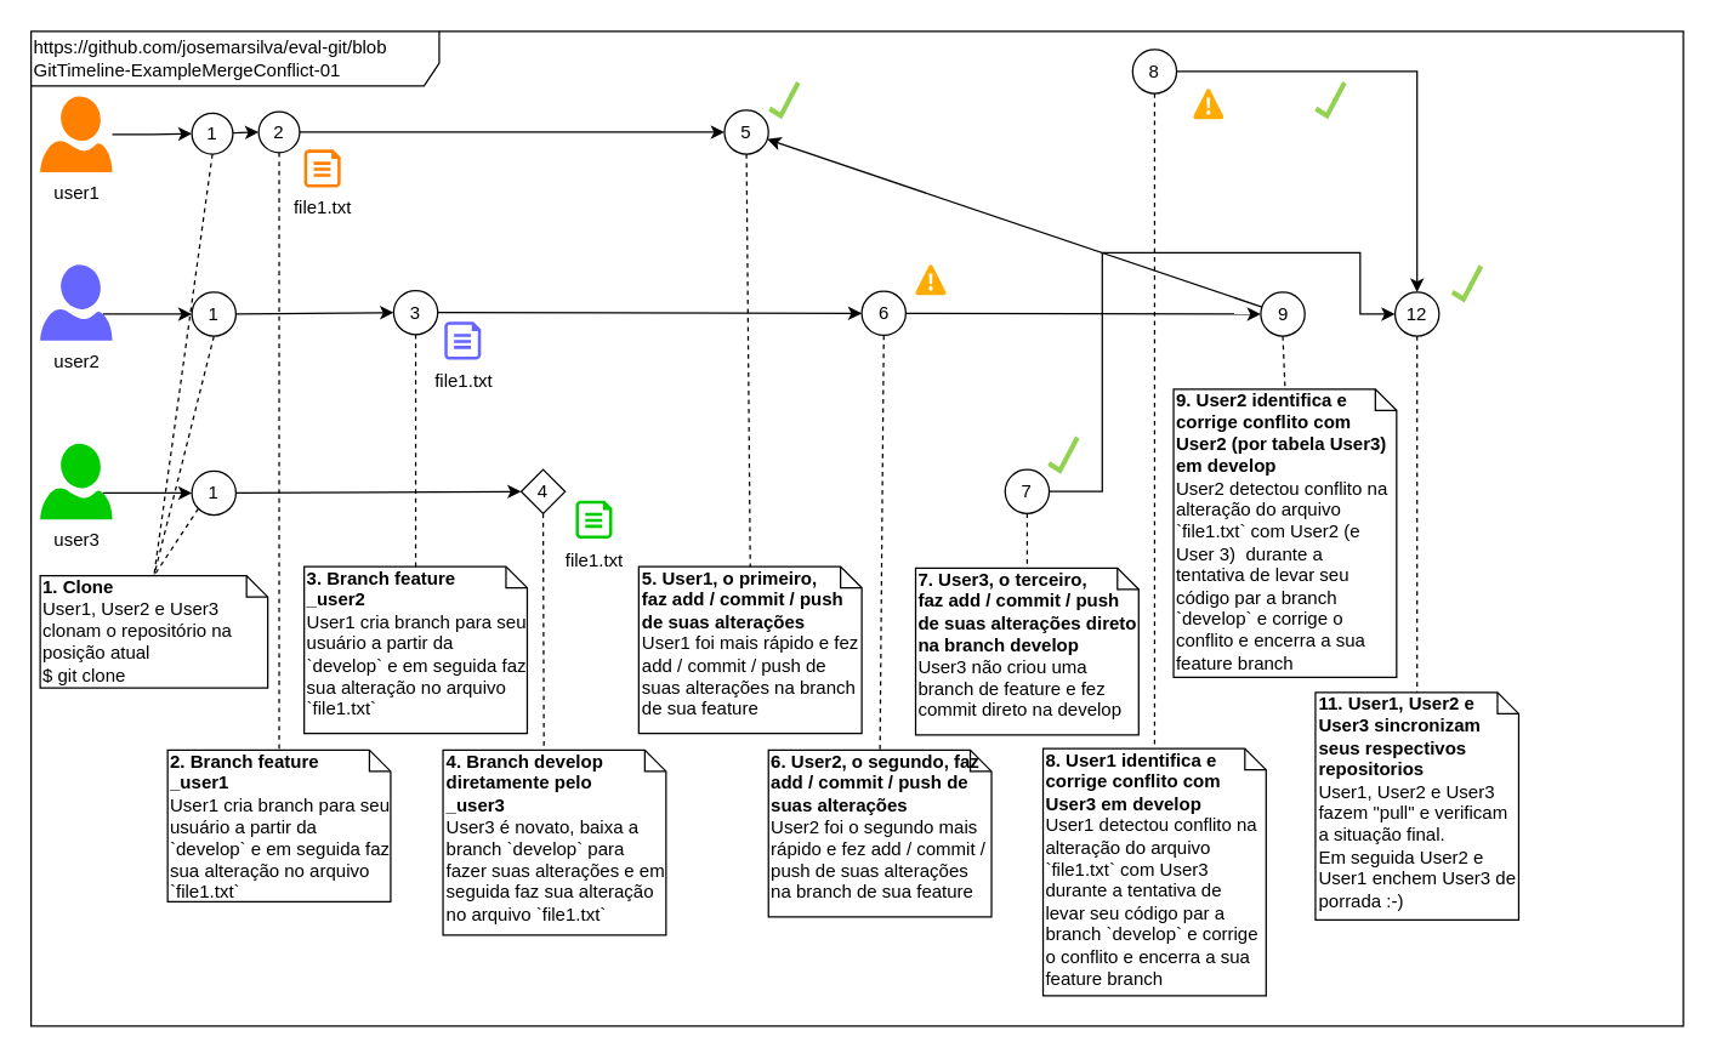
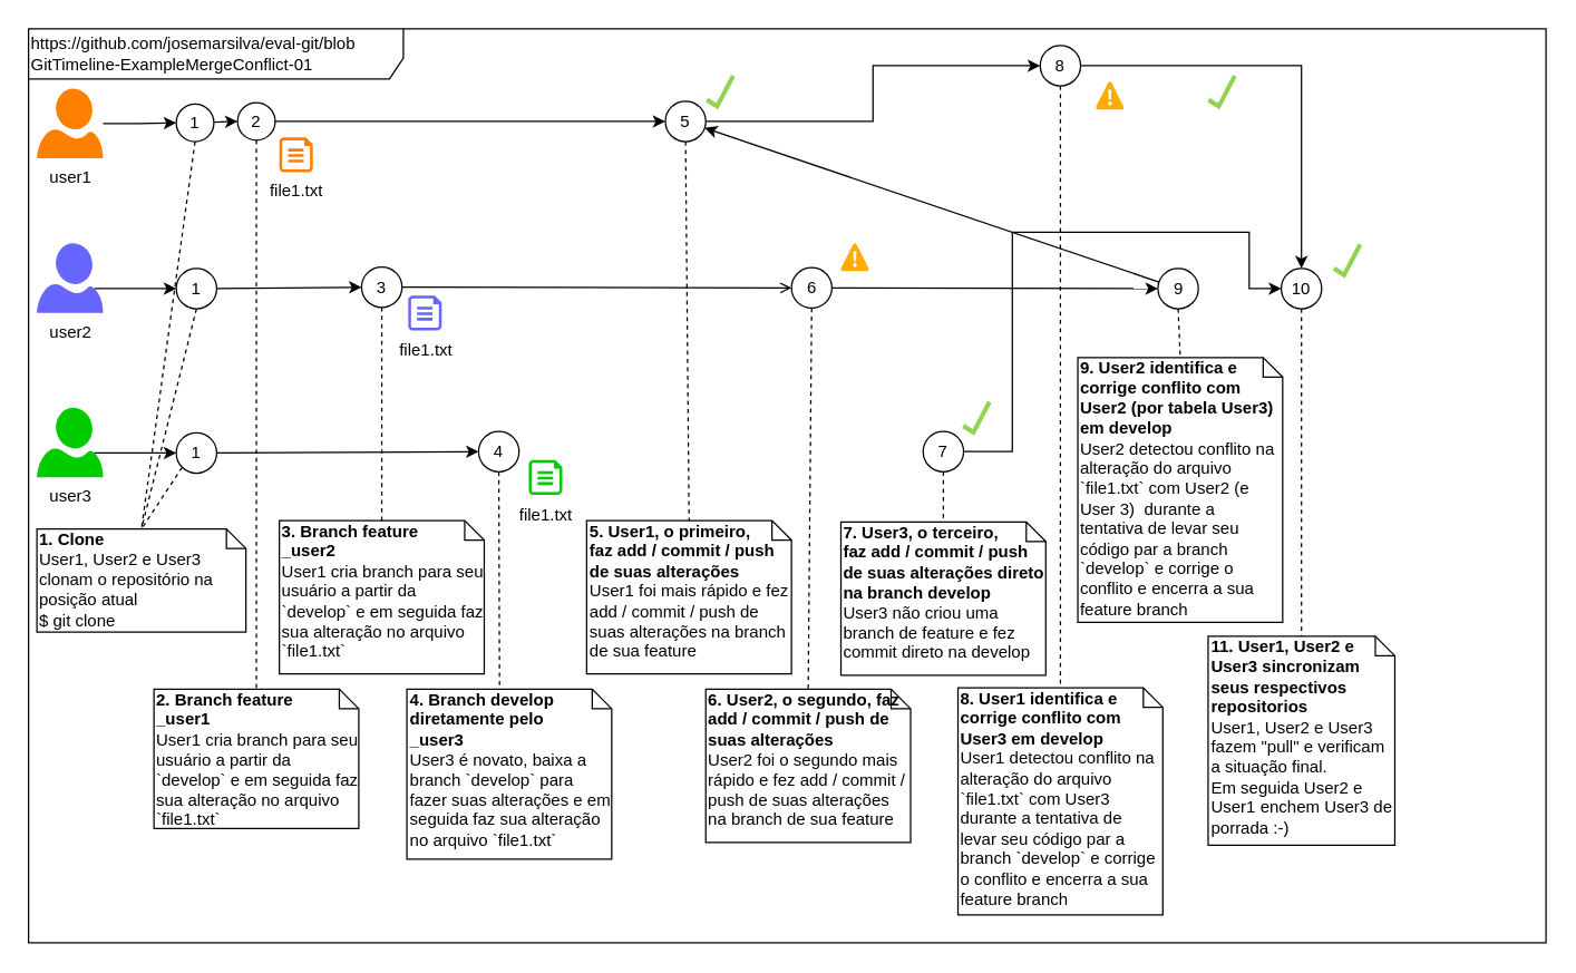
  <mxCell id="0" />
  <mxCell id="1" parent="0" />
  <mxCell id="2" value="https://github.com/josemarsilva/eval-git/blob&lt;br&gt;GitTimeline-ExampleMergeConflict-01" style="shape=umlFrame;whiteSpace=wrap;html=1;fontSize=12;align=left;width=269;height=36;" parent="1" vertex="1"><mxGeometry x="20" y="20" width="1089" height="656" as="geometry" /></mxCell>
  <mxCell id="3" value="&lt;b&gt;2. Branch feature&lt;br&gt;_user1&lt;br&gt;&lt;/b&gt;User1 cria branch para seu usuário a partir da `develop` e em seguida faz sua alteração no arquivo `file1.txt`&amp;nbsp;&lt;br&gt;" style="shape=note;whiteSpace=wrap;html=1;size=14;verticalAlign=top;align=left;spacingTop=-6;fillColor=none;" parent="1" vertex="1"><mxGeometry x="110" y="494" width="147" height="100" as="geometry" /></mxCell>
  <mxCell id="4" value="user2&lt;br&gt;" style="verticalLabelPosition=bottom;html=1;verticalAlign=top;align=center;strokeColor=none;fillColor=#6666FF;shape=mxgraph.azure.user;" parent="1" vertex="1"><mxGeometry x="26" y="174" width="47.5" height="50" as="geometry" /></mxCell>
  <mxCell id="5" style="edgeStyle=orthogonalEdgeStyle;rounded=0;orthogonalLoop=1;jettySize=auto;html=1;" parent="1" source="6" target="8" edge="1"><mxGeometry relative="1" as="geometry" /></mxCell>
  <mxCell id="6" value="user1" style="verticalLabelPosition=bottom;html=1;verticalAlign=top;align=center;strokeColor=none;fillColor=#FF8000;shape=mxgraph.azure.user;" parent="1" vertex="1"><mxGeometry x="26" y="63" width="47.5" height="50" as="geometry" /></mxCell>
  <mxCell id="7" style="edgeStyle=none;rounded=0;orthogonalLoop=1;jettySize=auto;html=1;entryX=0;entryY=0.5;entryDx=0;entryDy=0;endArrow=classic;endFill=1;" parent="1" source="8" target="15" edge="1"><mxGeometry relative="1" as="geometry" /></mxCell>
  <mxCell id="8" value="1" style="ellipse;whiteSpace=wrap;html=1;aspect=fixed;fillColor=none;" parent="1" vertex="1"><mxGeometry x="126" y="74" width="27" height="27" as="geometry" /></mxCell>
  <mxCell id="9" style="edgeStyle=orthogonalEdgeStyle;rounded=0;orthogonalLoop=1;jettySize=auto;html=1;exitX=0.87;exitY=0.65;exitDx=0;exitDy=0;exitPerimeter=0;" parent="1" source="4" target="11" edge="1"><mxGeometry relative="1" as="geometry"><mxPoint x="73.5" y="209" as="sourcePoint" /></mxGeometry></mxCell>
  <mxCell id="10" style="rounded=0;orthogonalLoop=1;jettySize=auto;html=1;entryX=0.5;entryY=0;entryDx=0;entryDy=0;entryPerimeter=0;dashed=1;exitX=0.5;exitY=1;exitDx=0;exitDy=0;endArrow=none;endFill=0;" parent="1" source="11" target="12" edge="1"><mxGeometry relative="1" as="geometry" /></mxCell>
  <mxCell id="11" value="1" style="ellipse;whiteSpace=wrap;html=1;aspect=fixed;fillColor=none;" parent="1" vertex="1"><mxGeometry x="126" y="192" width="29" height="29" as="geometry" /></mxCell>
  <mxCell id="12" value="&lt;b&gt;1. Clone&lt;br&gt;&lt;/b&gt;User1, User2 e User3 clonam o repositório na posição atual&lt;br&gt;$ git clone&lt;br&gt;" style="shape=note;whiteSpace=wrap;html=1;size=14;verticalAlign=top;align=left;spacingTop=-6;fillColor=none;" parent="1" vertex="1"><mxGeometry x="26" y="379" width="150" height="74" as="geometry" /></mxCell>
  <mxCell id="13" style="rounded=0;orthogonalLoop=1;jettySize=auto;html=1;entryX=0.5;entryY=0;entryDx=0;entryDy=0;entryPerimeter=0;dashed=1;exitX=0.5;exitY=1;exitDx=0;exitDy=0;endArrow=none;endFill=0;" parent="1" source="8" target="12" edge="1"><mxGeometry relative="1" as="geometry"><mxPoint x="151" y="220" as="sourcePoint" /><mxPoint x="96" y="279" as="targetPoint" /></mxGeometry></mxCell>
  <mxCell id="14" style="edgeStyle=orthogonalEdgeStyle;rounded=0;orthogonalLoop=1;jettySize=auto;html=1;entryX=0;entryY=0.5;entryDx=0;entryDy=0;" parent="1" source="15" target="34" edge="1"><mxGeometry relative="1" as="geometry"><mxPoint x="458" y="87" as="targetPoint" /></mxGeometry></mxCell>
  <mxCell id="15" value="2" style="ellipse;whiteSpace=wrap;html=1;aspect=fixed;fillColor=none;" parent="1" vertex="1"><mxGeometry x="170" y="73" width="27" height="27" as="geometry" /></mxCell>
- <mxCell id="16" style="edgeStyle=none;rounded=0;orthogonalLoop=1;jettySize=auto;html=1;entryX=0;entryY=0.5;entryDx=0;entryDy=0;endArrow=classic;endFill=1;" parent="1" source="17" target="41" edge="1"><mxGeometry relative="1" as="geometry"><mxPoint x="388" y="206" as="targetPoint" /></mxGeometry></mxCell>
+ <mxCell id="16" style="edgeStyle=none;rounded=0;orthogonalLoop=1;jettySize=auto;html=1;entryX=0;entryY=0.5;entryDx=0;entryDy=0;endArrow=open;endFill=1;" parent="1" source="17" target="41" edge="1"><mxGeometry relative="1" as="geometry"><mxPoint x="388" y="206" as="targetPoint" /></mxGeometry></mxCell>
  <mxCell id="17" value="3" style="ellipse;whiteSpace=wrap;html=1;aspect=fixed;fillColor=none;" parent="1" vertex="1"><mxGeometry x="259" y="191" width="29" height="29" as="geometry" /></mxCell>
  <mxCell id="18" style="edgeStyle=none;rounded=0;orthogonalLoop=1;jettySize=auto;html=1;entryX=0;entryY=0.5;entryDx=0;entryDy=0;endArrow=classic;endFill=1;exitX=1;exitY=0.5;exitDx=0;exitDy=0;" parent="1" source="11" target="17" edge="1"><mxGeometry relative="1" as="geometry"><mxPoint x="163" y="108.5" as="sourcePoint" /><mxPoint x="224" y="108" as="targetPoint" /></mxGeometry></mxCell>
  <mxCell id="19" style="rounded=0;orthogonalLoop=1;jettySize=auto;html=1;entryX=0.5;entryY=0;entryDx=0;entryDy=0;entryPerimeter=0;dashed=1;exitX=0.5;exitY=1;exitDx=0;exitDy=0;endArrow=none;endFill=0;" parent="1" source="15" target="3" edge="1"><mxGeometry relative="1" as="geometry"><mxPoint x="150" y="111" as="sourcePoint" /><mxPoint x="96" y="279" as="targetPoint" /></mxGeometry></mxCell>
  <mxCell id="20" value="&lt;b&gt;3. Branch feature&lt;br&gt;_user2&lt;br&gt;&lt;/b&gt;User1 cria branch para seu usuário a partir da `develop` e em seguida faz sua alteração no arquivo `file1.txt`&amp;nbsp;&lt;br&gt;" style="shape=note;whiteSpace=wrap;html=1;size=14;verticalAlign=top;align=left;spacingTop=-6;fillColor=none;" parent="1" vertex="1"><mxGeometry x="200" y="373" width="147" height="110" as="geometry" /></mxCell>
  <mxCell id="21" style="rounded=0;orthogonalLoop=1;jettySize=auto;html=1;entryX=0.5;entryY=0;entryDx=0;entryDy=0;entryPerimeter=0;dashed=1;exitX=0.5;exitY=1;exitDx=0;exitDy=0;endArrow=none;endFill=0;" parent="1" source="17" target="20" edge="1"><mxGeometry relative="1" as="geometry"><mxPoint x="206" y="121" as="sourcePoint" /><mxPoint x="106" y="300" as="targetPoint" /></mxGeometry></mxCell>
  <mxCell id="22" style="rounded=0;orthogonalLoop=1;jettySize=auto;html=1;entryX=0;entryY=0;entryDx=66.5;entryDy=0;entryPerimeter=0;dashed=1;exitX=0.5;exitY=1;exitDx=0;exitDy=0;endArrow=none;endFill=0;" parent="1" source="29" target="32" edge="1"><mxGeometry relative="1" as="geometry"><mxPoint x="448" y="209" as="sourcePoint" /><mxPoint x="492" y="444" as="targetPoint" /></mxGeometry></mxCell>
  <mxCell id="23" value="file1.txt" style="verticalLabelPosition=bottom;html=1;verticalAlign=top;align=center;strokeColor=none;fillColor=#FF8000;shape=mxgraph.azure.cloud_services_configuration_file;pointerEvents=1;" parent="1" vertex="1"><mxGeometry x="200" y="98" width="24" height="25" as="geometry" /></mxCell>
  <mxCell id="24" value="file1.txt&lt;br&gt;" style="verticalLabelPosition=bottom;html=1;verticalAlign=top;align=center;strokeColor=none;fillColor=#6666FF;shape=mxgraph.azure.cloud_services_configuration_file;pointerEvents=1;" parent="1" vertex="1"><mxGeometry x="292.5" y="211.5" width="24" height="25" as="geometry" /></mxCell>
  <mxCell id="25" value="user3" style="verticalLabelPosition=bottom;html=1;verticalAlign=top;align=center;strokeColor=none;fillColor=#00CC00;shape=mxgraph.azure.user;" parent="1" vertex="1"><mxGeometry x="26" y="292" width="47.5" height="50" as="geometry" /></mxCell>
  <mxCell id="26" style="edgeStyle=orthogonalEdgeStyle;rounded=0;orthogonalLoop=1;jettySize=auto;html=1;exitX=0.87;exitY=0.65;exitDx=0;exitDy=0;exitPerimeter=0;" parent="1" source="25" target="27" edge="1"><mxGeometry relative="1" as="geometry"><mxPoint x="73.5" y="327" as="sourcePoint" /></mxGeometry></mxCell>
  <mxCell id="27" value="1" style="ellipse;whiteSpace=wrap;html=1;aspect=fixed;fillColor=none;" parent="1" vertex="1"><mxGeometry x="126" y="310" width="29" height="29" as="geometry" /></mxCell>
  <mxCell id="28" style="edgeStyle=none;rounded=0;orthogonalLoop=1;jettySize=auto;html=1;entryX=0;entryY=0.5;entryDx=0;entryDy=0;endArrow=classic;endFill=1;exitX=1;exitY=0.5;exitDx=0;exitDy=0;" parent="1" source="27" target="29" edge="1"><mxGeometry relative="1" as="geometry"><mxPoint x="163" y="226.5" as="sourcePoint" /><mxPoint x="242" y="324" as="targetPoint" /></mxGeometry></mxCell>
- <mxCell id="29" value="4" style="rhombus;whiteSpace=wrap;html=1;aspect=fixed;fillColor=none;" parent="1" vertex="1"><mxGeometry x="343" y="309" width="29" height="29" as="geometry" /></mxCell>
+ <mxCell id="29" value="4" style="ellipse;whiteSpace=wrap;html=1;aspect=fixed;fillColor=none;" parent="1" vertex="1"><mxGeometry x="343" y="309" width="29" height="29" as="geometry" /></mxCell>
  <mxCell id="30" value="file1.txt" style="verticalLabelPosition=bottom;html=1;verticalAlign=top;align=center;strokeColor=none;fillColor=#00CC00;shape=mxgraph.azure.cloud_services_configuration_file;pointerEvents=1;" parent="1" vertex="1"><mxGeometry x="379" y="329.5" width="24" height="25" as="geometry" /></mxCell>
  <mxCell id="31" style="rounded=0;orthogonalLoop=1;jettySize=auto;html=1;entryX=0.5;entryY=0;entryDx=0;entryDy=0;entryPerimeter=0;dashed=1;exitX=0;exitY=1;exitDx=0;exitDy=0;endArrow=none;endFill=0;" parent="1" source="27" target="12" edge="1"><mxGeometry relative="1" as="geometry"><mxPoint x="151" y="231" as="sourcePoint" /><mxPoint x="111" y="389" as="targetPoint" /></mxGeometry></mxCell>
  <mxCell id="32" value="&lt;b&gt;4. Branch develop diretamente pelo&lt;br&gt;_user3&lt;br&gt;&lt;/b&gt;User3 é novato, baixa a branch `develop` para fazer suas alterações e em seguida faz sua alteração no arquivo `file1.txt`&amp;nbsp;" style="shape=note;whiteSpace=wrap;html=1;size=14;verticalAlign=top;align=left;spacingTop=-6;fillColor=none;" parent="1" vertex="1"><mxGeometry x="291.5" y="494" width="147" height="122" as="geometry" /></mxCell>
+ <mxCell id="33" style="edgeStyle=orthogonalEdgeStyle;rounded=0;orthogonalLoop=1;jettySize=auto;html=1;entryX=0;entryY=0.5;entryDx=0;entryDy=0;" parent="1" source="34" target="47" edge="1"><mxGeometry relative="1" as="geometry"><mxPoint x="786" y="86.5" as="targetPoint" /></mxGeometry></mxCell>
  <mxCell id="34" value="5" style="ellipse;whiteSpace=wrap;html=1;aspect=fixed;fillColor=none;" parent="1" vertex="1"><mxGeometry x="477" y="72" width="29" height="29" as="geometry" /></mxCell>
  <mxCell id="35" value="&lt;b&gt;5. User1, o primeiro, &lt;br&gt;faz add / commit / push de suas alterações&lt;br&gt;&lt;/b&gt;User1 foi mais rápido e fez add / commit / push de suas alterações na branch de sua feature" style="shape=note;whiteSpace=wrap;html=1;size=14;verticalAlign=top;align=left;spacingTop=-6;fillColor=none;" parent="1" vertex="1"><mxGeometry x="420.5" y="373" width="147" height="110" as="geometry" /></mxCell>
  <mxCell id="36" style="rounded=0;orthogonalLoop=1;jettySize=auto;html=1;entryX=0.5;entryY=0;entryDx=0;entryDy=0;entryPerimeter=0;dashed=1;exitX=0.5;exitY=1;exitDx=0;exitDy=0;endArrow=none;endFill=0;" parent="1" source="34" target="35" edge="1"><mxGeometry relative="1" as="geometry"><mxPoint x="463" y="226.5" as="sourcePoint" /><mxPoint x="295" y="306.5" as="targetPoint" /></mxGeometry></mxCell>
  <mxCell id="37" value="&lt;b&gt;6. User2, o segundo, faz add / commit / push de suas alterações&lt;br&gt;&lt;/b&gt;User2 foi o segundo mais rápido e fez add / commit / push de suas alterações&amp;nbsp; na branch de sua feature" style="shape=note;whiteSpace=wrap;html=1;size=14;verticalAlign=top;align=left;spacingTop=-6;fillColor=none;" parent="1" vertex="1"><mxGeometry x="506" y="494" width="147" height="110" as="geometry" /></mxCell>
  <mxCell id="38" style="rounded=0;orthogonalLoop=1;jettySize=auto;html=1;entryX=0.5;entryY=0;entryDx=0;entryDy=0;entryPerimeter=0;dashed=1;endArrow=none;endFill=0;exitX=0.5;exitY=1;exitDx=0;exitDy=0;" parent="1" source="41" target="37" edge="1"><mxGeometry relative="1" as="geometry"><mxPoint x="586" y="222" as="sourcePoint" /><mxPoint x="380.5" y="427.5" as="targetPoint" /></mxGeometry></mxCell>
  <mxCell id="39" value="" style="shadow=0;dashed=0;html=1;strokeColor=none;labelPosition=center;verticalLabelPosition=bottom;verticalAlign=top;align=center;shape=mxgraph.mscae.general.checkmark;fillColor=#91D250;pointerEvents=1;" parent="1" vertex="1"><mxGeometry x="506" y="53" width="21" height="25" as="geometry" /></mxCell>
  <mxCell id="40" style="rounded=0;orthogonalLoop=1;jettySize=auto;html=1;" parent="1" source="58" target="34" edge="1"><mxGeometry relative="1" as="geometry" /></mxCell>
  <mxCell id="41" value="6" style="ellipse;whiteSpace=wrap;html=1;aspect=fixed;fillColor=none;" parent="1" vertex="1"><mxGeometry x="567.5" y="191.5" width="29" height="29" as="geometry" /></mxCell>
  <mxCell id="42" value="7" style="ellipse;whiteSpace=wrap;html=1;aspect=fixed;fillColor=none;" parent="1" vertex="1"><mxGeometry x="662" y="309" width="29" height="29" as="geometry" /></mxCell>
  <mxCell id="43" value="&lt;b&gt;7. User3, o terceiro, &lt;br&gt;faz add / commit / push de suas alterações direto na branch develop&lt;br&gt;&lt;/b&gt;User3 não criou uma branch de feature e fez commit direto na develop" style="shape=note;whiteSpace=wrap;html=1;size=14;verticalAlign=top;align=left;spacingTop=-6;fillColor=none;" parent="1" vertex="1"><mxGeometry x="603" y="374" width="147" height="110" as="geometry" /></mxCell>
  <mxCell id="44" style="rounded=0;orthogonalLoop=1;jettySize=auto;html=1;entryX=0.5;entryY=0;entryDx=0;entryDy=0;entryPerimeter=0;dashed=1;exitX=0.5;exitY=1;exitDx=0;exitDy=0;endArrow=none;endFill=0;" parent="1" source="42" target="43" edge="1"><mxGeometry relative="1" as="geometry"><mxPoint x="664.5" y="108" as="sourcePoint" /><mxPoint x="467.5" y="313.5" as="targetPoint" /></mxGeometry></mxCell>
  <mxCell id="45" value="" style="shadow=0;dashed=0;html=1;strokeColor=none;labelPosition=center;verticalLabelPosition=bottom;verticalAlign=top;align=center;shape=mxgraph.mscae.general.checkmark;fillColor=#91D250;pointerEvents=1;" parent="1" vertex="1"><mxGeometry x="690" y="287" width="21" height="25" as="geometry" /></mxCell>
  <mxCell id="46" style="edgeStyle=orthogonalEdgeStyle;rounded=0;orthogonalLoop=1;jettySize=auto;html=1;entryX=0.5;entryY=0;entryDx=0;entryDy=0;" parent="1" source="47" target="55" edge="1"><mxGeometry relative="1" as="geometry"><mxPoint x="845" y="87" as="targetPoint" /></mxGeometry></mxCell>
  <mxCell id="47" value="8" style="ellipse;whiteSpace=wrap;html=1;aspect=fixed;fillColor=none;" parent="1" vertex="1"><mxGeometry x="746" y="32" width="29" height="29" as="geometry" /></mxCell>
  <mxCell id="48" value="&lt;b&gt;8. User1 identifica e corrige conflito com User3 em develop&lt;br&gt;&lt;/b&gt;User1 detectou conflito na alteração do arquivo `file1.txt` com User3 durante a tentativa de levar seu código par a branch `develop` e corrige o conflito e encerra a sua feature branch" style="shape=note;whiteSpace=wrap;html=1;size=14;verticalAlign=top;align=left;spacingTop=-6;fillColor=none;" parent="1" vertex="1"><mxGeometry x="687" y="493" width="147" height="163" as="geometry" /></mxCell>
  <mxCell id="49" style="rounded=0;orthogonalLoop=1;jettySize=auto;html=1;entryX=0.5;entryY=0;entryDx=0;entryDy=0;entryPerimeter=0;dashed=1;endArrow=none;endFill=0;exitX=0.5;exitY=1;exitDx=0;exitDy=0;" parent="1" source="47" target="48" edge="1"><mxGeometry relative="1" as="geometry"><mxPoint x="763" y="220" as="sourcePoint" /><mxPoint x="561.5" y="426.5" as="targetPoint" /></mxGeometry></mxCell>
  <mxCell id="50" value="&lt;b&gt;9. User2 identifica e corrige conflito com User2 (por tabela User3) em develop&lt;br&gt;&lt;/b&gt;User2 detectou conflito na alteração do arquivo `file1.txt` com User2 (e User 3)&amp;nbsp; durante a tentativa de levar seu código par a branch `develop` e corrige o conflito e encerra a sua feature branch" style="shape=note;whiteSpace=wrap;html=1;size=14;verticalAlign=top;align=left;spacingTop=-6;fillColor=none;" parent="1" vertex="1"><mxGeometry x="773" y="256" width="147" height="190" as="geometry" /></mxCell>
  <mxCell id="51" style="rounded=0;orthogonalLoop=1;jettySize=auto;html=1;entryX=0.5;entryY=0;entryDx=0;entryDy=0;entryPerimeter=0;dashed=1;exitX=0.5;exitY=1;exitDx=0;exitDy=0;endArrow=none;endFill=0;" parent="1" source="58" target="50" edge="1"><mxGeometry relative="1" as="geometry"><mxPoint x="847" y="337" as="sourcePoint" /><mxPoint x="637.5" y="312.5" as="targetPoint" /></mxGeometry></mxCell>
  <mxCell id="52" value="" style="shadow=0;dashed=0;html=1;strokeColor=none;labelPosition=center;verticalLabelPosition=bottom;verticalAlign=top;align=center;shape=mxgraph.mscae.general.checkmark;fillColor=#91D250;pointerEvents=1;" parent="1" vertex="1"><mxGeometry x="866" y="53" width="21" height="25" as="geometry" /></mxCell>
  <mxCell id="53" style="rounded=0;orthogonalLoop=1;jettySize=auto;html=1;dashed=1;endArrow=none;endFill=0;exitX=0.5;exitY=1;exitDx=0;exitDy=0;" parent="1" source="55" target="60" edge="1"><mxGeometry relative="1" as="geometry"><mxPoint x="933.5" y="101" as="sourcePoint" /><mxPoint x="933" y="493" as="targetPoint" /></mxGeometry></mxCell>
  <mxCell id="54" style="rounded=0;orthogonalLoop=1;jettySize=auto;html=1;entryX=0;entryY=0.5;entryDx=0;entryDy=0;exitX=1;exitY=0.5;exitDx=0;exitDy=0;edgeStyle=orthogonalEdgeStyle;" parent="1" source="42" target="55" edge="1"><mxGeometry relative="1" as="geometry"><mxPoint x="1014.5" y="206.5" as="targetPoint" /><Array as="points"><mxPoint x="726" y="324" /><mxPoint x="726" y="166" /><mxPoint x="896" y="166" /><mxPoint x="896" y="207" /></Array></mxGeometry></mxCell>
- <mxCell id="55" value="12" style="ellipse;whiteSpace=wrap;html=1;aspect=fixed;fillColor=none;" parent="1" vertex="1"><mxGeometry x="919" y="192" width="29" height="29" as="geometry" /></mxCell>
+ <mxCell id="55" value="10" style="ellipse;whiteSpace=wrap;html=1;aspect=fixed;fillColor=none;" parent="1" vertex="1"><mxGeometry x="919" y="192" width="29" height="29" as="geometry" /></mxCell>
  <mxCell id="56" value="" style="shape=mxgraph.azure.azure_alert;fillColor=#FFAB00;strokeColor=none;html=1" parent="1" vertex="1"><mxGeometry x="603" y="174" width="20" height="20" as="geometry" /></mxCell>
  <mxCell id="57" value="" style="shape=mxgraph.azure.azure_alert;fillColor=#FFAB00;strokeColor=none;html=1" parent="1" vertex="1"><mxGeometry x="786" y="58" width="20" height="20" as="geometry" /></mxCell>
  <mxCell id="58" value="9" style="ellipse;whiteSpace=wrap;html=1;aspect=fixed;fillColor=none;" parent="1" vertex="1"><mxGeometry x="830.5" y="192" width="29" height="29" as="geometry" /></mxCell>
  <mxCell id="59" style="rounded=0;orthogonalLoop=1;jettySize=auto;html=1;entryX=0;entryY=0.5;entryDx=0;entryDy=0;" parent="1" source="41" target="58" edge="1"><mxGeometry relative="1" as="geometry"><mxPoint x="596.5" y="206" as="sourcePoint" /><mxPoint x="919" y="206.5" as="targetPoint" /></mxGeometry></mxCell>
  <mxCell id="60" value="&lt;b&gt;11. User1, User2 e User3 sincronizam seus respectivos repositorios&lt;br&gt;&lt;/b&gt;User1, User2 e User3 fazem &quot;pull&quot; e verificam a situação final.&lt;br&gt;Em seguida User2 e User1 enchem User3 de porrada :-)" style="shape=note;whiteSpace=wrap;html=1;size=14;verticalAlign=top;align=left;spacingTop=-6;fillColor=none;" parent="1" vertex="1"><mxGeometry x="866.5" y="456" width="134" height="150" as="geometry" /></mxCell>
  <mxCell id="61" value="" style="shadow=0;dashed=0;html=1;strokeColor=none;labelPosition=center;verticalLabelPosition=bottom;verticalAlign=top;align=center;shape=mxgraph.mscae.general.checkmark;fillColor=#91D250;pointerEvents=1;" parent="1" vertex="1"><mxGeometry x="956" y="174" width="21" height="25" as="geometry" /></mxCell>
